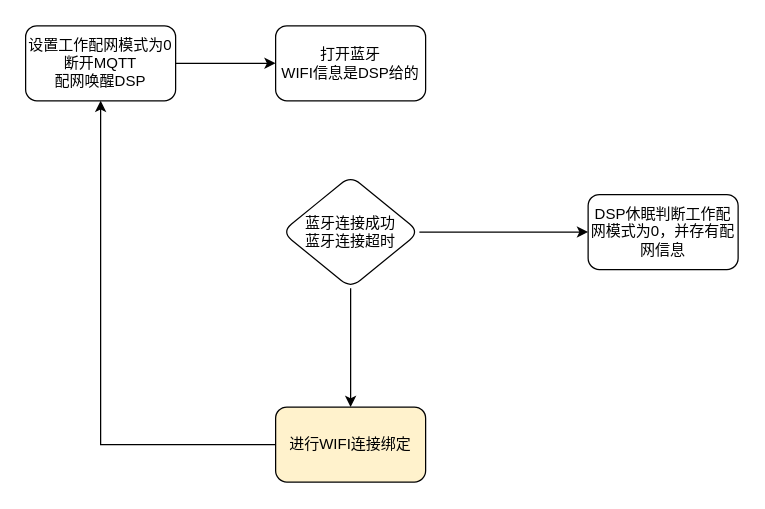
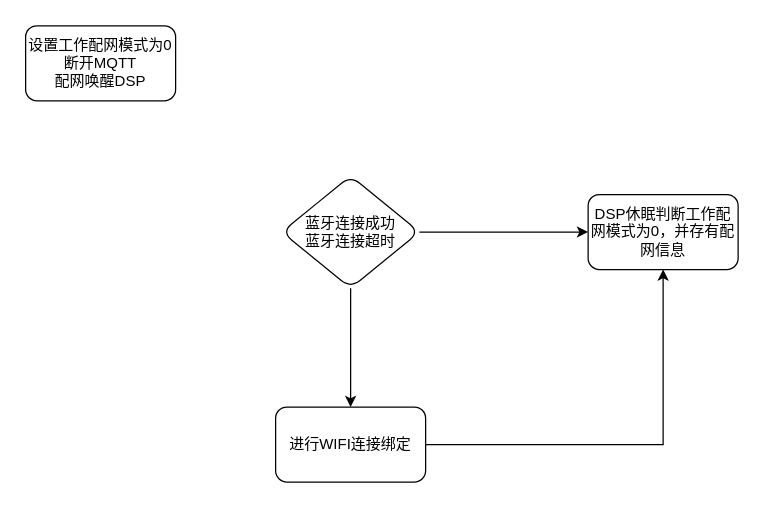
  <mxCell id="0" />
  <mxCell id="1" parent="0" />
- <mxCell id="2" value="" style="edgeStyle=orthogonalEdgeStyle;rounded=0;orthogonalLoop=1;jettySize=auto;html=1;" edge="1" parent="1" source="3" target="4"><mxGeometry relative="1" as="geometry" /></mxCell>
  <mxCell id="3" value="&lt;font&gt;设置工作配网模式为0&lt;br&gt;断开MQTT&lt;br&gt;配网唤醒DSP&lt;br&gt;&lt;/font&gt;" style="rounded=1;whiteSpace=wrap;html=1;" vertex="1" parent="1"><mxGeometry x="20" y="20" width="120" height="60" as="geometry" /></mxCell>
- <mxCell id="4" value="打开蓝牙&lt;br&gt;WIFI信息是DSP给的" style="rounded=1;whiteSpace=wrap;html=1;" vertex="1" parent="1"><mxGeometry x="220" y="20" width="120" height="60" as="geometry" /></mxCell>
  <mxCell id="5" value="" style="edgeStyle=orthogonalEdgeStyle;rounded=0;orthogonalLoop=1;jettySize=auto;html=1;" edge="1" parent="1" source="7" target="8"><mxGeometry relative="1" as="geometry" /></mxCell>
  <mxCell id="6" value="" style="edgeStyle=orthogonalEdgeStyle;rounded=0;orthogonalLoop=1;jettySize=auto;html=1;" edge="1" parent="1" source="7" target="10"><mxGeometry relative="1" as="geometry" /></mxCell>
  <mxCell id="7" value="蓝牙连接成功&lt;br style=&quot;border-color: var(--border-color);&quot;&gt;&lt;font style=&quot;border-color: var(--border-color);&quot;&gt;蓝牙连接超时&lt;/font&gt;" style="rhombus;whiteSpace=wrap;html=1;rounded=1;" vertex="1" parent="1"><mxGeometry x="225" y="140" width="110" height="90" as="geometry" /></mxCell>
  <mxCell id="8" value="DSP休眠判断工作配网模式为0，并存有配网信息" style="whiteSpace=wrap;html=1;rounded=1;" vertex="1" parent="1"><mxGeometry x="470" y="155" width="120" height="60" as="geometry" /></mxCell>
- <mxCell id="9" style="edgeStyle=orthogonalEdgeStyle;rounded=0;orthogonalLoop=1;jettySize=auto;html=1;" edge="1" parent="1" source="10" target="3"><mxGeometry relative="1" as="geometry" /></mxCell>
- <mxCell id="10" value="进行WIFI连接绑定" style="rounded=1;whiteSpace=wrap;html=1;fillColor=#fff2cc;" vertex="1" parent="1"><mxGeometry x="220" y="325" width="120" height="60" as="geometry" /></mxCell>
+ <mxCell id="9" style="edgeStyle=orthogonalEdgeStyle;rounded=0;orthogonalLoop=1;jettySize=auto;html=1;entryX=0.5;entryY=1;entryDx=0;entryDy=0;" edge="1" parent="1" source="10" target="8"><mxGeometry relative="1" as="geometry" /></mxCell>
+ <mxCell id="10" value="进行WIFI连接绑定" style="rounded=1;whiteSpace=wrap;html=1;" vertex="1" parent="1"><mxGeometry x="220" y="325" width="120" height="60" as="geometry" /></mxCell>
